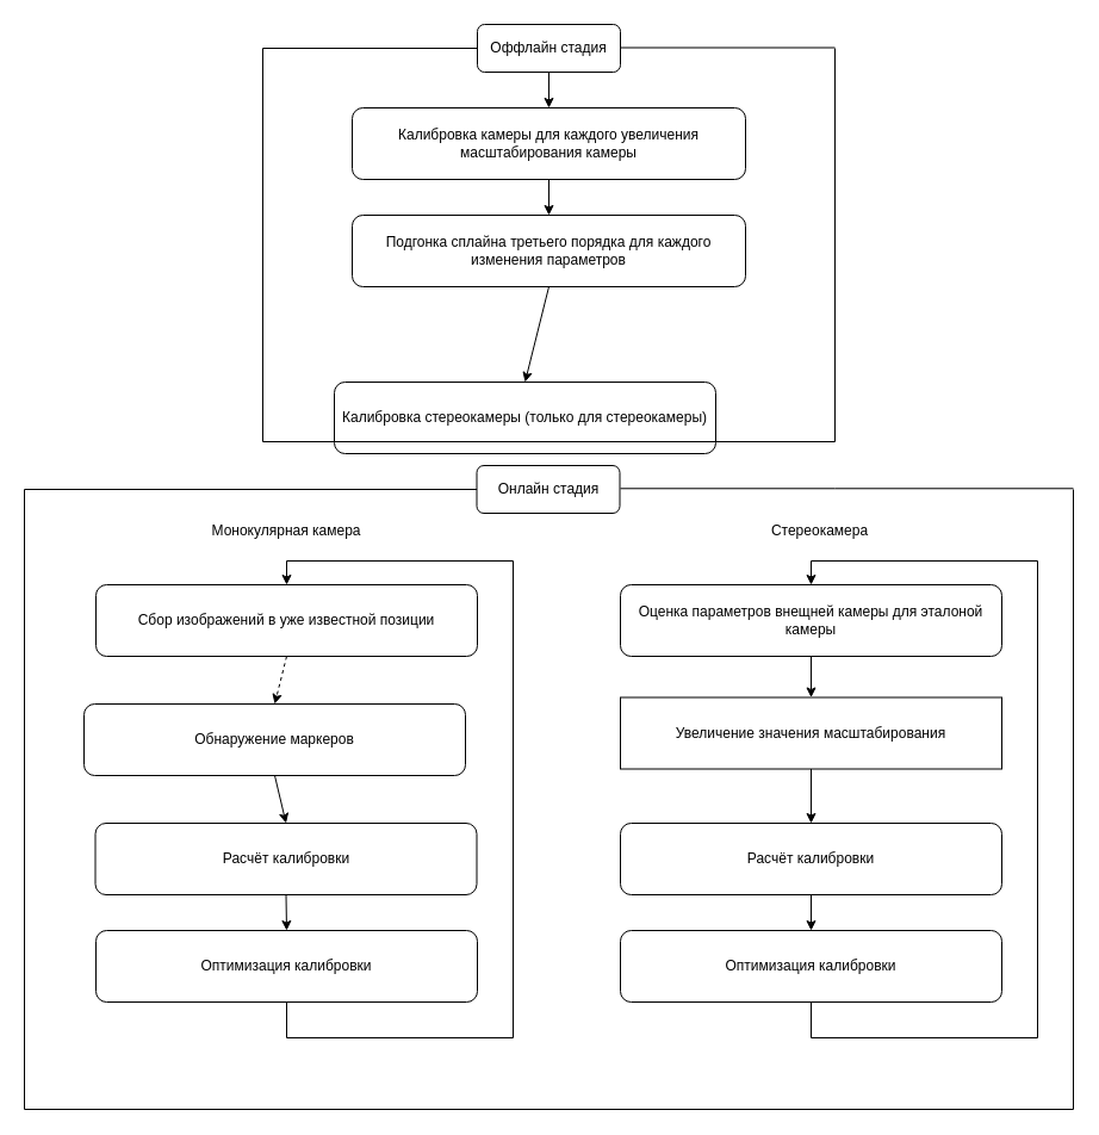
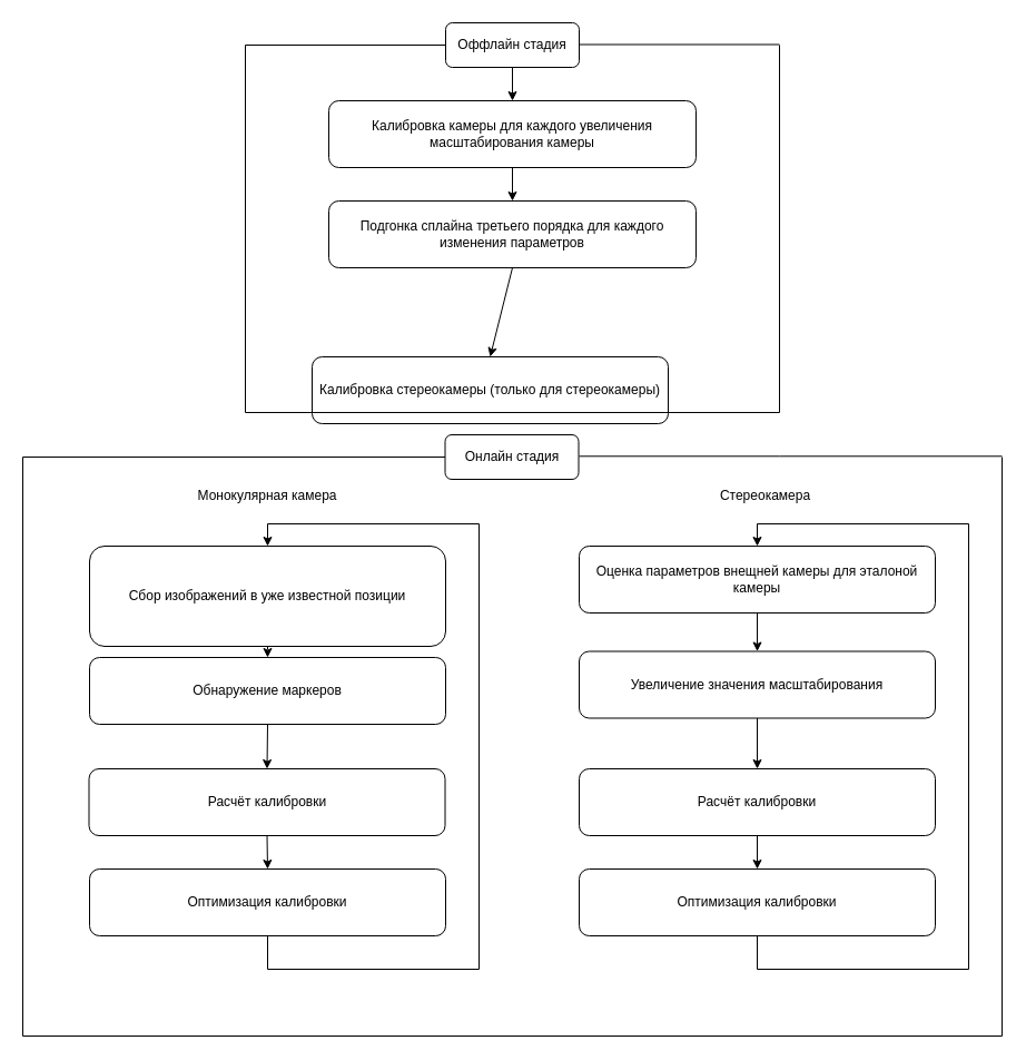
  <mxCell id="0" />
  <mxCell id="1" parent="0" />
  <mxCell id="2" value="Оффлайн стадия" style="rounded=1;whiteSpace=wrap;html=1;" vertex="1" parent="1"><mxGeometry x="400" y="20" width="120" height="40" as="geometry" /></mxCell>
  <mxCell id="3" value="Калибровка камеры для каждого увеличения масштабирования камеры" style="rounded=1;whiteSpace=wrap;html=1;" vertex="1" parent="1"><mxGeometry x="295" y="90" width="330" height="60" as="geometry" /></mxCell>
  <mxCell id="4" value="Подгонка сплайна третьего порядка для каждого изменения параметров" style="rounded=1;whiteSpace=wrap;html=1;" vertex="1" parent="1"><mxGeometry x="295" y="180" width="330" height="60" as="geometry" /></mxCell>
  <mxCell id="5" value="Калибровка стереокамеры (только для стереокамеры)" style="rounded=1;whiteSpace=wrap;html=1;" vertex="1" parent="1"><mxGeometry x="280" y="320" width="320" height="60" as="geometry" /></mxCell>
  <mxCell id="6" value="" style="endArrow=classic;html=1;rounded=0;exitX=0.5;exitY=1;exitDx=0;exitDy=0;entryX=0.5;entryY=0;entryDx=0;entryDy=0;" edge="1" parent="1" source="2" target="3"><mxGeometry width="50" height="50" relative="1" as="geometry"><mxPoint x="730" y="150" as="sourcePoint" /><mxPoint x="780" y="100" as="targetPoint" /></mxGeometry></mxCell>
  <mxCell id="7" value="" style="endArrow=classic;html=1;rounded=0;exitX=0.5;exitY=1;exitDx=0;exitDy=0;entryX=0.5;entryY=0;entryDx=0;entryDy=0;" edge="1" parent="1" source="3" target="4"><mxGeometry width="50" height="50" relative="1" as="geometry"><mxPoint x="780" y="230" as="sourcePoint" /><mxPoint x="830" y="180" as="targetPoint" /></mxGeometry></mxCell>
  <mxCell id="8" value="" style="endArrow=classic;html=1;rounded=0;exitX=0.5;exitY=1;exitDx=0;exitDy=0;entryX=0.5;entryY=0;entryDx=0;entryDy=0;" edge="1" parent="1" source="4" target="5"><mxGeometry width="50" height="50" relative="1" as="geometry"><mxPoint x="740" y="300" as="sourcePoint" /><mxPoint x="790" y="250" as="targetPoint" /></mxGeometry></mxCell>
  <mxCell id="9" value="" style="endArrow=none;html=1;rounded=0;entryX=0;entryY=0.5;entryDx=0;entryDy=0;" edge="1" parent="1" target="2"><mxGeometry width="50" height="50" relative="1" as="geometry"><mxPoint x="220" y="40" as="sourcePoint" /><mxPoint x="200" y="50" as="targetPoint" /></mxGeometry></mxCell>
  <mxCell id="10" value="" style="endArrow=none;html=1;rounded=0;" edge="1" parent="1"><mxGeometry width="50" height="50" relative="1" as="geometry"><mxPoint x="220" y="370" as="sourcePoint" /><mxPoint x="220" y="40" as="targetPoint" /></mxGeometry></mxCell>
  <mxCell id="11" value="" style="endArrow=none;html=1;rounded=0;entryX=0;entryY=0.5;entryDx=0;entryDy=0;" edge="1" parent="1"><mxGeometry width="50" height="50" relative="1" as="geometry"><mxPoint x="520" y="39.5" as="sourcePoint" /><mxPoint x="700" y="39.5" as="targetPoint" /></mxGeometry></mxCell>
  <mxCell id="12" value="" style="endArrow=none;html=1;rounded=0;" edge="1" parent="1"><mxGeometry width="50" height="50" relative="1" as="geometry"><mxPoint x="700" y="370" as="sourcePoint" /><mxPoint x="700" y="40" as="targetPoint" /></mxGeometry></mxCell>
  <mxCell id="13" value="" style="endArrow=none;html=1;rounded=0;" edge="1" parent="1"><mxGeometry width="50" height="50" relative="1" as="geometry"><mxPoint x="220" y="370" as="sourcePoint" /><mxPoint x="700" y="370" as="targetPoint" /></mxGeometry></mxCell>
  <mxCell id="14" value="Онлайн стадия" style="rounded=1;whiteSpace=wrap;html=1;" vertex="1" parent="1"><mxGeometry x="399.5" y="390" width="120" height="40" as="geometry" /></mxCell>
  <mxCell id="15" value="" style="endArrow=none;html=1;rounded=0;entryX=0;entryY=0.5;entryDx=0;entryDy=0;" edge="1" parent="1" target="14"><mxGeometry width="50" height="50" relative="1" as="geometry"><mxPoint x="219.5" y="410" as="sourcePoint" /><mxPoint x="199.5" y="420" as="targetPoint" /></mxGeometry></mxCell>
- <mxCell id="16" value="Сбор изображений в уже известной позиции" style="rounded=1;whiteSpace=wrap;html=1;" vertex="1" parent="1"><mxGeometry x="80" y="490" width="320" height="60" as="geometry" /></mxCell>
- <mxCell id="17" value="Обнаружение маркеров" style="rounded=1;whiteSpace=wrap;html=1;" vertex="1" parent="1"><mxGeometry x="70" y="590" width="320" height="60" as="geometry" /></mxCell>
+ <mxCell id="16" value="Сбор изображений в уже известной позиции" style="rounded=1;whiteSpace=wrap;html=1;" vertex="1" parent="1"><mxGeometry x="80" y="490" width="320" height="90" as="geometry" /></mxCell>
+ <mxCell id="17" value="Обнаружение маркеров" style="rounded=1;whiteSpace=wrap;html=1;" vertex="1" parent="1"><mxGeometry x="80" y="590" width="320" height="60" as="geometry" /></mxCell>
  <mxCell id="18" value="Расчёт калибровки" style="rounded=1;whiteSpace=wrap;html=1;" vertex="1" parent="1"><mxGeometry x="79.5" y="690" width="320" height="60" as="geometry" /></mxCell>
  <mxCell id="19" value="Оптимизация калибровки" style="rounded=1;whiteSpace=wrap;html=1;" vertex="1" parent="1"><mxGeometry x="80" y="780" width="320" height="60" as="geometry" /></mxCell>
  <mxCell id="20" value="Оценка параметров внещней камеры для эталоной камеры" style="rounded=1;whiteSpace=wrap;html=1;" vertex="1" parent="1"><mxGeometry x="520" y="490" width="320" height="60" as="geometry" /></mxCell>
- <mxCell id="21" value="Увеличение значения масштабирования" style="whiteSpace=wrap;html=1;rounded=0;" vertex="1" parent="1"><mxGeometry x="520" y="584.5" width="320" height="60" as="geometry" /></mxCell>
+ <mxCell id="21" value="Увеличение значения масштабирования" style="rounded=1;whiteSpace=wrap;html=1;" vertex="1" parent="1"><mxGeometry x="520" y="584.5" width="320" height="60" as="geometry" /></mxCell>
  <mxCell id="22" value="Расчёт калибровки" style="rounded=1;whiteSpace=wrap;html=1;" vertex="1" parent="1"><mxGeometry x="520" y="690" width="320" height="60" as="geometry" /></mxCell>
  <mxCell id="23" value="Оптимизация калибровки" style="rounded=1;whiteSpace=wrap;html=1;" vertex="1" parent="1"><mxGeometry x="520" y="780" width="320" height="60" as="geometry" /></mxCell>
  <mxCell id="24" value="Монокулярная камера" style="text;html=1;strokeColor=none;fillColor=none;align=center;verticalAlign=middle;whiteSpace=wrap;rounded=0;" vertex="1" parent="1"><mxGeometry x="150" y="430" width="180" height="30" as="geometry" /></mxCell>
  <mxCell id="25" value="Стереокамера" style="text;html=1;strokeColor=none;fillColor=none;align=center;verticalAlign=middle;whiteSpace=wrap;rounded=0;" vertex="1" parent="1"><mxGeometry x="620" y="430" width="135" height="30" as="geometry" /></mxCell>
  <mxCell id="26" value="" style="endArrow=classic;html=1;rounded=0;exitX=0.5;exitY=1;exitDx=0;exitDy=0;entryX=0.5;entryY=0;entryDx=0;entryDy=0;dashed=1;" edge="1" parent="1" source="16" target="17"><mxGeometry width="50" height="50" relative="1" as="geometry"><mxPoint x="10" y="650" as="sourcePoint" /><mxPoint x="60" y="600" as="targetPoint" /></mxGeometry></mxCell>
  <mxCell id="27" value="" style="endArrow=classic;html=1;rounded=0;exitX=0.5;exitY=1;exitDx=0;exitDy=0;entryX=0.5;entryY=0;entryDx=0;entryDy=0;" edge="1" parent="1" source="17" target="18"><mxGeometry width="50" height="50" relative="1" as="geometry"><mxPoint x="-60" y="730" as="sourcePoint" /><mxPoint x="-10" y="680" as="targetPoint" /></mxGeometry></mxCell>
  <mxCell id="28" value="" style="endArrow=classic;html=1;rounded=0;exitX=0.5;exitY=1;exitDx=0;exitDy=0;entryX=0.5;entryY=0;entryDx=0;entryDy=0;" edge="1" parent="1" source="18" target="19"><mxGeometry width="50" height="50" relative="1" as="geometry"><mxPoint x="0" y="760" as="sourcePoint" /><mxPoint x="50" y="710" as="targetPoint" /></mxGeometry></mxCell>
  <mxCell id="29" value="" style="endArrow=classic;html=1;rounded=0;exitX=0.5;exitY=1;exitDx=0;exitDy=0;entryX=0.5;entryY=0;entryDx=0;entryDy=0;" edge="1" parent="1" source="20" target="21"><mxGeometry width="50" height="50" relative="1" as="geometry"><mxPoint x="-50" y="710" as="sourcePoint" /><mxPoint x="0" y="660" as="targetPoint" /></mxGeometry></mxCell>
  <mxCell id="30" value="" style="endArrow=classic;html=1;rounded=0;exitX=0.5;exitY=1;exitDx=0;exitDy=0;entryX=0.5;entryY=0;entryDx=0;entryDy=0;" edge="1" parent="1" source="21" target="22"><mxGeometry width="50" height="50" relative="1" as="geometry"><mxPoint x="950" y="630" as="sourcePoint" /><mxPoint x="1000" y="580" as="targetPoint" /></mxGeometry></mxCell>
  <mxCell id="31" value="" style="endArrow=classic;html=1;rounded=0;exitX=0.5;exitY=1;exitDx=0;exitDy=0;" edge="1" parent="1" source="22"><mxGeometry width="50" height="50" relative="1" as="geometry"><mxPoint x="640" y="920" as="sourcePoint" /><mxPoint x="680" y="780" as="targetPoint" /></mxGeometry></mxCell>
  <mxCell id="32" value="" style="endArrow=none;html=1;rounded=0;exitX=0.5;exitY=1;exitDx=0;exitDy=0;" edge="1" parent="1" source="19"><mxGeometry width="50" height="50" relative="1" as="geometry"><mxPoint x="300" y="920" as="sourcePoint" /><mxPoint x="240" y="870" as="targetPoint" /></mxGeometry></mxCell>
  <mxCell id="33" value="" style="endArrow=none;html=1;rounded=0;" edge="1" parent="1"><mxGeometry width="50" height="50" relative="1" as="geometry"><mxPoint x="240" y="870" as="sourcePoint" /><mxPoint x="430" y="870" as="targetPoint" /></mxGeometry></mxCell>
  <mxCell id="34" value="" style="endArrow=none;html=1;rounded=0;" edge="1" parent="1"><mxGeometry width="50" height="50" relative="1" as="geometry"><mxPoint x="430" y="870" as="sourcePoint" /><mxPoint x="430" y="470" as="targetPoint" /></mxGeometry></mxCell>
  <mxCell id="35" value="" style="endArrow=none;html=1;rounded=0;" edge="1" parent="1"><mxGeometry width="50" height="50" relative="1" as="geometry"><mxPoint x="430" y="470" as="sourcePoint" /><mxPoint x="240" y="470" as="targetPoint" /></mxGeometry></mxCell>
  <mxCell id="36" value="" style="endArrow=classic;html=1;rounded=0;entryX=0.5;entryY=0;entryDx=0;entryDy=0;" edge="1" parent="1" target="16"><mxGeometry width="50" height="50" relative="1" as="geometry"><mxPoint x="240" y="470" as="sourcePoint" /><mxPoint x="30" y="620" as="targetPoint" /></mxGeometry></mxCell>
  <mxCell id="37" value="" style="endArrow=none;html=1;rounded=0;exitX=0.5;exitY=1;exitDx=0;exitDy=0;" edge="1" parent="1" source="23"><mxGeometry width="50" height="50" relative="1" as="geometry"><mxPoint x="250" y="850" as="sourcePoint" /><mxPoint x="680" y="870" as="targetPoint" /></mxGeometry></mxCell>
  <mxCell id="38" value="" style="endArrow=none;html=1;rounded=0;" edge="1" parent="1"><mxGeometry width="50" height="50" relative="1" as="geometry"><mxPoint x="680" y="870" as="sourcePoint" /><mxPoint x="870" y="870" as="targetPoint" /></mxGeometry></mxCell>
  <mxCell id="39" value="" style="endArrow=none;html=1;rounded=0;" edge="1" parent="1"><mxGeometry width="50" height="50" relative="1" as="geometry"><mxPoint x="870" y="870" as="sourcePoint" /><mxPoint x="870" y="470" as="targetPoint" /></mxGeometry></mxCell>
  <mxCell id="40" value="" style="endArrow=classic;html=1;rounded=0;entryX=0.5;entryY=0;entryDx=0;entryDy=0;" edge="1" parent="1" target="20"><mxGeometry width="50" height="50" relative="1" as="geometry"><mxPoint x="680" y="470" as="sourcePoint" /><mxPoint x="790" y="450" as="targetPoint" /></mxGeometry></mxCell>
  <mxCell id="41" value="" style="endArrow=none;html=1;rounded=0;" edge="1" parent="1"><mxGeometry width="50" height="50" relative="1" as="geometry"><mxPoint x="680" y="470" as="sourcePoint" /><mxPoint x="870" y="470" as="targetPoint" /></mxGeometry></mxCell>
  <mxCell id="42" value="" style="endArrow=none;html=1;rounded=0;" edge="1" parent="1"><mxGeometry width="50" height="50" relative="1" as="geometry"><mxPoint x="20" y="410" as="sourcePoint" /><mxPoint x="220" y="410" as="targetPoint" /></mxGeometry></mxCell>
  <mxCell id="43" value="" style="endArrow=none;html=1;rounded=0;" edge="1" parent="1"><mxGeometry width="50" height="50" relative="1" as="geometry"><mxPoint x="20" y="930" as="sourcePoint" /><mxPoint x="20" y="410" as="targetPoint" /></mxGeometry></mxCell>
  <mxCell id="44" value="" style="endArrow=none;html=1;rounded=0;" edge="1" parent="1"><mxGeometry width="50" height="50" relative="1" as="geometry"><mxPoint x="20" y="930" as="sourcePoint" /><mxPoint x="900" y="930" as="targetPoint" /></mxGeometry></mxCell>
  <mxCell id="45" value="" style="endArrow=none;html=1;rounded=0;entryX=0;entryY=0.5;entryDx=0;entryDy=0;" edge="1" parent="1"><mxGeometry width="50" height="50" relative="1" as="geometry"><mxPoint x="520" y="409.29" as="sourcePoint" /><mxPoint x="700" y="409.29" as="targetPoint" /></mxGeometry></mxCell>
  <mxCell id="46" value="" style="endArrow=none;html=1;rounded=0;" edge="1" parent="1"><mxGeometry width="50" height="50" relative="1" as="geometry"><mxPoint x="700" y="409.29" as="sourcePoint" /><mxPoint x="900" y="409.29" as="targetPoint" /></mxGeometry></mxCell>
  <mxCell id="47" value="" style="endArrow=none;html=1;rounded=0;" edge="1" parent="1"><mxGeometry width="50" height="50" relative="1" as="geometry"><mxPoint x="900" y="930" as="sourcePoint" /><mxPoint x="900" y="410" as="targetPoint" /></mxGeometry></mxCell>
